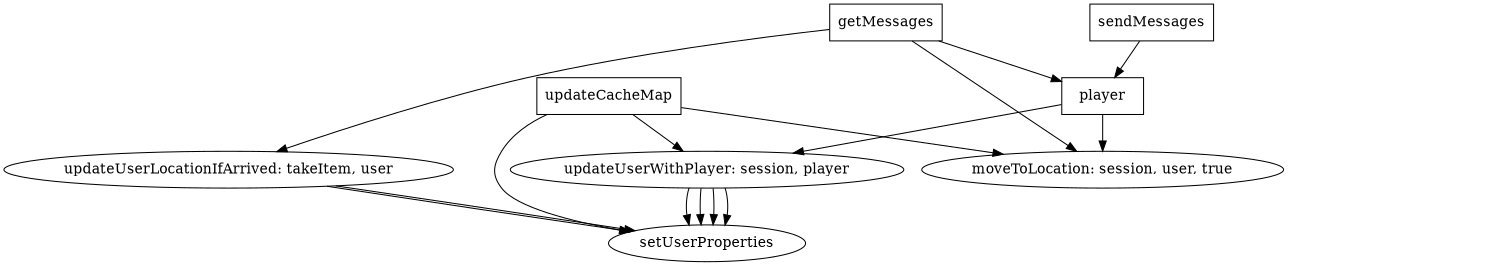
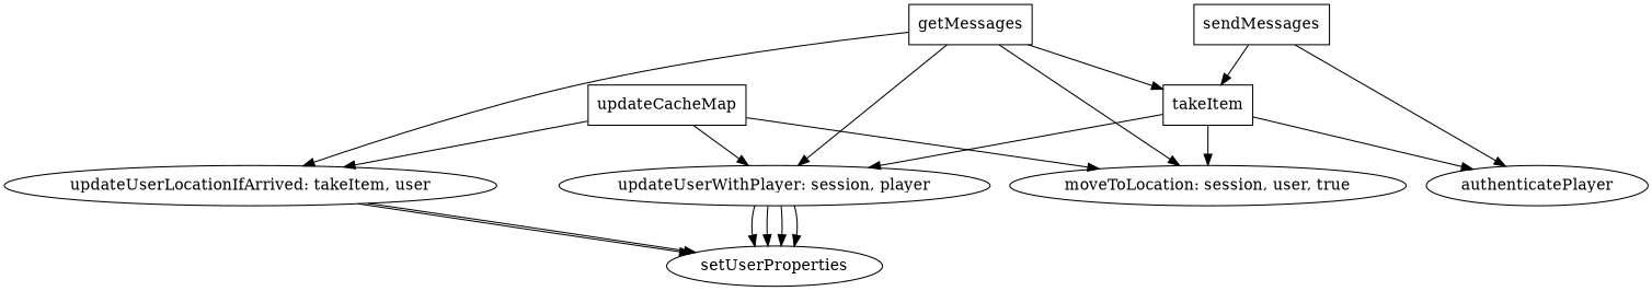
  digraph {
    getMessages [shape=box]
    n2 [label="updateUserWithPlayer: session, player"]
    n3 [label="updateUserLocationIfArrived: takeItem, user"]
    n4 [label="moveToLocation: session, user, true"]
-   takeItem [shape=box label=player]
+   takeItem [shape=box]
    setUserProperties
    sendMessages [shape=box]
+   authenticatePlayer
    n9 [label=updateCacheMap shape=box]
+   getMessages -> n2
    getMessages -> n3
    getMessages -> n4
    getMessages -> takeItem
    n2 -> setUserProperties
    n2 -> setUserProperties
    n2 -> setUserProperties
    n2 -> setUserProperties
    n3 -> setUserProperties
    n3 -> setUserProperties
    takeItem -> n2
    takeItem -> n4
+   takeItem -> authenticatePlayer
    sendMessages -> takeItem
+   sendMessages -> authenticatePlayer
    n9 -> n2
-   n9 -> setUserProperties
+   n9 -> n3
    n9 -> n4
  }
